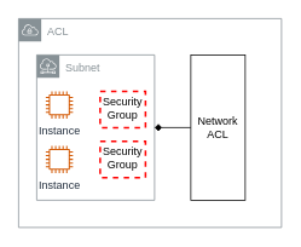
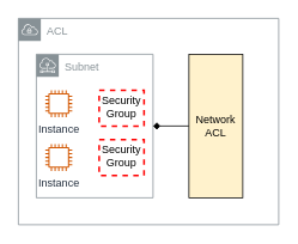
  <mxCell id="0" />
  <mxCell id="1" parent="0" />
  <mxCell id="2" value="ACL" style="sketch=0;outlineConnect=0;gradientColor=none;html=1;whiteSpace=wrap;fontSize=12;fontStyle=0;shape=mxgraph.aws4.group;grIcon=mxgraph.aws4.group_vpc;strokeColor=#879196;fillColor=none;verticalAlign=top;align=left;spacingLeft=30;fontColor=#879196;dashed=0;" vertex="1" parent="1"><mxGeometry x="20" y="20" width="290" height="230" as="geometry" /></mxCell>
  <mxCell id="3" value="Subnet" style="sketch=0;outlineConnect=0;gradientColor=none;html=1;whiteSpace=wrap;fontSize=12;fontStyle=0;shape=mxgraph.aws4.group;grIcon=mxgraph.aws4.group_subnet;strokeColor=#879196;fillColor=none;verticalAlign=top;align=left;spacingLeft=30;fontColor=#879196;dashed=0;" vertex="1" parent="1"><mxGeometry x="40" y="60" width="130" height="160" as="geometry" /></mxCell>
  <mxCell id="4" value="Instance" style="sketch=0;outlineConnect=0;fontColor=#232F3E;gradientColor=none;fillColor=#D45B07;strokeColor=none;dashed=0;verticalLabelPosition=bottom;verticalAlign=top;align=center;html=1;fontSize=12;fontStyle=0;aspect=fixed;pointerEvents=1;shape=mxgraph.aws4.instance2;" vertex="1" parent="1"><mxGeometry x="50" y="100" width="30" height="30" as="geometry" /></mxCell>
  <mxCell id="5" value="Instance" style="sketch=0;outlineConnect=0;fontColor=#232F3E;gradientColor=none;fillColor=#D45B07;strokeColor=none;dashed=0;verticalLabelPosition=bottom;verticalAlign=top;align=center;html=1;fontSize=12;fontStyle=0;aspect=fixed;pointerEvents=1;shape=mxgraph.aws4.instance2;" vertex="1" parent="1"><mxGeometry x="50" y="160" width="30" height="30" as="geometry" /></mxCell>
  <mxCell id="6" value="Security Group" style="fontStyle=0;verticalAlign=top;align=center;spacingTop=-2;fillColor=none;rounded=0;whiteSpace=wrap;html=1;strokeColor=#FF0000;strokeWidth=2;dashed=1;container=1;collapsible=0;expand=0;recursiveResize=0;" vertex="1" parent="1"><mxGeometry x="110" y="100" width="50" height="40" as="geometry" /></mxCell>
  <mxCell id="7" value="Security Group" style="fontStyle=0;verticalAlign=top;align=center;spacingTop=-2;fillColor=none;rounded=0;whiteSpace=wrap;html=1;strokeColor=#FF0000;strokeWidth=2;dashed=1;container=1;collapsible=0;expand=0;recursiveResize=0;" vertex="1" parent="1"><mxGeometry x="110" y="155" width="50" height="40" as="geometry" /></mxCell>
  <mxCell id="8" style="edgeStyle=orthogonalEdgeStyle;rounded=0;orthogonalLoop=1;jettySize=auto;html=1;endArrow=diamond;" edge="1" parent="1" source="9" target="3"><mxGeometry relative="1" as="geometry" /></mxCell>
- <mxCell id="9" value="Network&lt;br&gt;ACL" style="rounded=0;whiteSpace=wrap;html=1;" vertex="1" parent="1"><mxGeometry x="210" y="60" width="60" height="160" as="geometry" /></mxCell>
+ <mxCell id="9" value="Network&lt;br&gt;ACL" style="rounded=0;whiteSpace=wrap;html=1;fillColor=#fff2cc;" vertex="1" parent="1"><mxGeometry x="210" y="60" width="60" height="160" as="geometry" /></mxCell>
